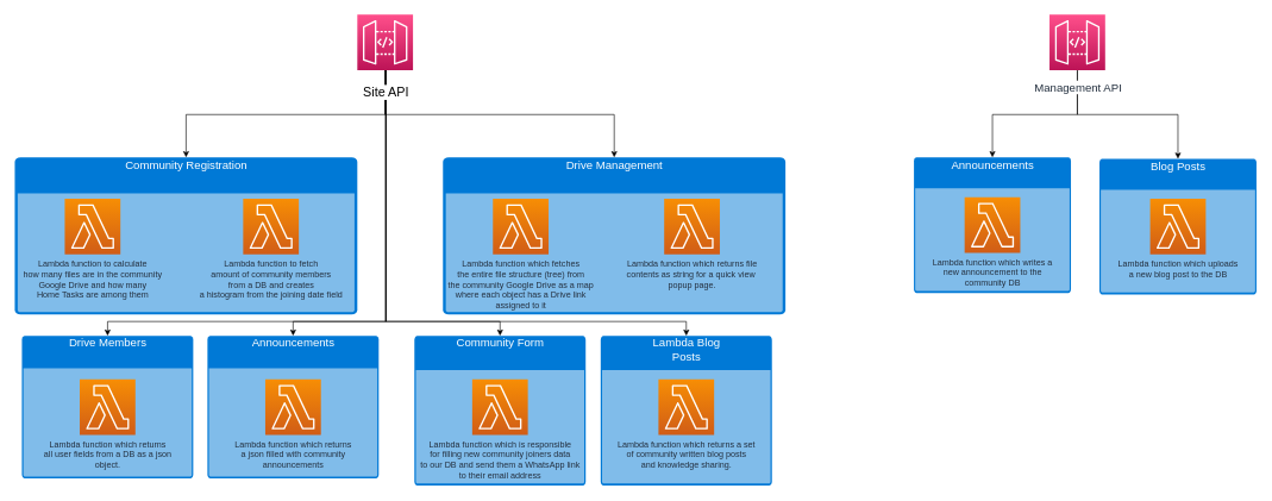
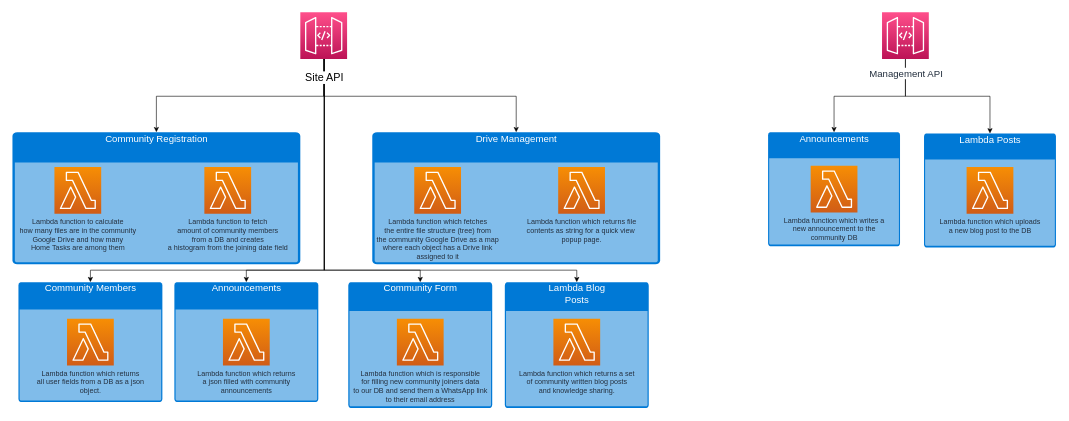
  <mxCell id="0" />
  <mxCell id="1" parent="0" />
  <mxCell id="2" value="&lt;font style=&quot;font-size: 16px;&quot;&gt;Community Registration&lt;/font&gt;" style="html=1;strokeColor=none;fillColor=#0079D6;labelPosition=center;verticalLabelPosition=middle;verticalAlign=top;align=center;fontSize=12;outlineConnect=0;spacingTop=-6;fontColor=#FFFFFF;sketch=0;shape=mxgraph.sitemap.page;" vertex="1" parent="1"><mxGeometry x="20" y="220" width="480" height="220" as="geometry" /></mxCell>
  <mxCell id="3" style="edgeStyle=orthogonalEdgeStyle;rounded=0;orthogonalLoop=1;jettySize=auto;html=1;fontSize=18;" edge="1" parent="1" source="10" target="2"><mxGeometry relative="1" as="geometry"><Array as="points"><mxPoint x="539" y="160" /><mxPoint x="260" y="160" /></Array></mxGeometry></mxCell>
  <mxCell id="4" style="edgeStyle=orthogonalEdgeStyle;rounded=0;orthogonalLoop=1;jettySize=auto;html=1;fontSize=18;" edge="1" parent="1" source="10" target="13"><mxGeometry relative="1" as="geometry"><Array as="points"><mxPoint x="539" y="160" /><mxPoint x="860" y="160" /></Array></mxGeometry></mxCell>
  <mxCell id="5" style="edgeStyle=orthogonalEdgeStyle;rounded=0;orthogonalLoop=1;jettySize=auto;html=1;exitX=0.5;exitY=1;exitDx=0;exitDy=0;exitPerimeter=0;entryX=0.5;entryY=0;entryDx=0;entryDy=0;entryPerimeter=0;fontSize=16;" edge="1" parent="1" source="10" target="18"><mxGeometry relative="1" as="geometry"><mxPoint x="505" y="98" as="sourcePoint" /><Array as="points"><mxPoint x="540" y="98" /><mxPoint x="540" y="450" /><mxPoint x="410" y="450" /></Array></mxGeometry></mxCell>
  <mxCell id="6" style="edgeStyle=orthogonalEdgeStyle;rounded=0;orthogonalLoop=1;jettySize=auto;html=1;fontSize=16;" edge="1" parent="1" target="16"><mxGeometry relative="1" as="geometry"><mxPoint x="540" y="98" as="sourcePoint" /><Array as="points"><mxPoint x="540" y="450" /><mxPoint x="150" y="450" /></Array></mxGeometry></mxCell>
  <mxCell id="7" style="edgeStyle=orthogonalEdgeStyle;rounded=0;orthogonalLoop=1;jettySize=auto;html=1;fontSize=16;" edge="1" parent="1" target="20"><mxGeometry relative="1" as="geometry"><mxPoint x="540" y="100" as="sourcePoint" /><Array as="points"><mxPoint x="540" y="98" /><mxPoint x="540" y="450" /><mxPoint x="700" y="450" /></Array></mxGeometry></mxCell>
  <mxCell id="8" style="edgeStyle=orthogonalEdgeStyle;rounded=0;orthogonalLoop=1;jettySize=auto;html=1;exitX=0.5;exitY=1;exitDx=0;exitDy=0;exitPerimeter=0;fontSize=16;" edge="1" parent="1" source="10" target="22"><mxGeometry relative="1" as="geometry"><mxPoint x="510" y="98" as="sourcePoint" /><Array as="points"><mxPoint x="540" y="98" /><mxPoint x="540" y="450" /><mxPoint x="961" y="450" /></Array></mxGeometry></mxCell>
  <mxCell id="9" value="&lt;span style=&quot;font-size: 18px;&quot;&gt;Site API&lt;/span&gt;" style="edgeLabel;html=1;align=center;verticalAlign=middle;resizable=0;points=[];fontSize=16;" vertex="1" connectable="0" parent="8"><mxGeometry x="-0.921" y="-1" relative="1" as="geometry"><mxPoint as="offset" /></mxGeometry></mxCell>
  <mxCell id="10" value="" style="sketch=0;points=[[0,0,0],[0.25,0,0],[0.5,0,0],[0.75,0,0],[1,0,0],[0,1,0],[0.25,1,0],[0.5,1,0],[0.75,1,0],[1,1,0],[0,0.25,0],[0,0.5,0],[0,0.75,0],[1,0.25,0],[1,0.5,0],[1,0.75,0]];outlineConnect=0;fontColor=#232F3E;gradientColor=#FF4F8B;gradientDirection=north;fillColor=#BC1356;strokeColor=#ffffff;dashed=0;verticalLabelPosition=bottom;verticalAlign=top;align=center;html=1;fontSize=12;fontStyle=0;aspect=fixed;shape=mxgraph.aws4.resourceIcon;resIcon=mxgraph.aws4.api_gateway;" vertex="1" parent="1"><mxGeometry x="500" y="20" width="78" height="78" as="geometry" /></mxCell>
  <mxCell id="11" value="Lambda function to calculate&lt;br&gt;how many files are in the community&lt;br&gt;Google Drive and how many &lt;br&gt;Home Tasks are among them" style="sketch=0;points=[[0,0,0],[0.25,0,0],[0.5,0,0],[0.75,0,0],[1,0,0],[0,1,0],[0.25,1,0],[0.5,1,0],[0.75,1,0],[1,1,0],[0,0.25,0],[0,0.5,0],[0,0.75,0],[1,0.25,0],[1,0.5,0],[1,0.75,0]];outlineConnect=0;fontColor=#232F3E;gradientColor=#F78E04;gradientDirection=north;fillColor=#D05C17;strokeColor=#ffffff;dashed=0;verticalLabelPosition=bottom;verticalAlign=top;align=center;html=1;fontSize=12;fontStyle=0;aspect=fixed;shape=mxgraph.aws4.resourceIcon;resIcon=mxgraph.aws4.lambda;" vertex="1" parent="1"><mxGeometry x="90" y="278" width="78" height="78" as="geometry" /></mxCell>
  <mxCell id="12" value="Lambda function to fetch &lt;br&gt;amount of community members &lt;br&gt;from a DB and creates&lt;br&gt;a histogram from the joining date field" style="sketch=0;points=[[0,0,0],[0.25,0,0],[0.5,0,0],[0.75,0,0],[1,0,0],[0,1,0],[0.25,1,0],[0.5,1,0],[0.75,1,0],[1,1,0],[0,0.25,0],[0,0.5,0],[0,0.75,0],[1,0.25,0],[1,0.5,0],[1,0.75,0]];outlineConnect=0;fontColor=#232F3E;gradientColor=#F78E04;gradientDirection=north;fillColor=#D05C17;strokeColor=#ffffff;dashed=0;verticalLabelPosition=bottom;verticalAlign=top;align=center;html=1;fontSize=12;fontStyle=0;aspect=fixed;shape=mxgraph.aws4.resourceIcon;resIcon=mxgraph.aws4.lambda;" vertex="1" parent="1"><mxGeometry x="340" y="278" width="78" height="78" as="geometry" /></mxCell>
  <mxCell id="13" value="&lt;font style=&quot;font-size: 16px;&quot;&gt;Drive Management&lt;/font&gt;" style="html=1;strokeColor=none;fillColor=#0079D6;labelPosition=center;verticalLabelPosition=middle;verticalAlign=top;align=center;fontSize=12;outlineConnect=0;spacingTop=-6;fontColor=#FFFFFF;sketch=0;shape=mxgraph.sitemap.page;" vertex="1" parent="1"><mxGeometry x="620" y="220" width="480" height="220" as="geometry" /></mxCell>
  <mxCell id="14" value="Lambda function which fetches&lt;br&gt;the entire file structure (tree) from&lt;br&gt;the community Google Drive as a map&lt;br&gt;where each object has a Drive link&lt;br&gt;assigned to it" style="sketch=0;points=[[0,0,0],[0.25,0,0],[0.5,0,0],[0.75,0,0],[1,0,0],[0,1,0],[0.25,1,0],[0.5,1,0],[0.75,1,0],[1,1,0],[0,0.25,0],[0,0.5,0],[0,0.75,0],[1,0.25,0],[1,0.5,0],[1,0.75,0]];outlineConnect=0;fontColor=#232F3E;gradientColor=#F78E04;gradientDirection=north;fillColor=#D05C17;strokeColor=#ffffff;dashed=0;verticalLabelPosition=bottom;verticalAlign=top;align=center;html=1;fontSize=12;fontStyle=0;aspect=fixed;shape=mxgraph.aws4.resourceIcon;resIcon=mxgraph.aws4.lambda;" vertex="1" parent="1"><mxGeometry x="690" y="278" width="78" height="78" as="geometry" /></mxCell>
  <mxCell id="15" value="Lambda function which returns file&lt;br&gt;contents as string for a quick view&amp;nbsp;&lt;br&gt;popup page." style="sketch=0;points=[[0,0,0],[0.25,0,0],[0.5,0,0],[0.75,0,0],[1,0,0],[0,1,0],[0.25,1,0],[0.5,1,0],[0.75,1,0],[1,1,0],[0,0.25,0],[0,0.5,0],[0,0.75,0],[1,0.25,0],[1,0.5,0],[1,0.75,0]];outlineConnect=0;fontColor=#232F3E;gradientColor=#F78E04;gradientDirection=north;fillColor=#D05C17;strokeColor=#ffffff;dashed=0;verticalLabelPosition=bottom;verticalAlign=top;align=center;html=1;fontSize=12;fontStyle=0;aspect=fixed;shape=mxgraph.aws4.resourceIcon;resIcon=mxgraph.aws4.lambda;" vertex="1" parent="1"><mxGeometry x="930" y="278" width="78" height="78" as="geometry" /></mxCell>
- <mxCell id="16" value="&lt;font style=&quot;font-size: 16px;&quot;&gt;Drive Members&lt;/font&gt;" style="html=1;strokeColor=none;fillColor=#0079D6;labelPosition=center;verticalLabelPosition=middle;verticalAlign=top;align=center;fontSize=12;outlineConnect=0;spacingTop=-6;fontColor=#FFFFFF;sketch=0;shape=mxgraph.sitemap.page;" vertex="1" parent="1"><mxGeometry x="30" y="470" width="240" height="200" as="geometry" /></mxCell>
+ <mxCell id="16" value="&lt;font style=&quot;font-size: 16px;&quot;&gt;Community Members&lt;/font&gt;" style="html=1;strokeColor=none;fillColor=#0079D6;labelPosition=center;verticalLabelPosition=middle;verticalAlign=top;align=center;fontSize=12;outlineConnect=0;spacingTop=-6;fontColor=#FFFFFF;sketch=0;shape=mxgraph.sitemap.page;" vertex="1" parent="1"><mxGeometry x="30" y="470" width="240" height="200" as="geometry" /></mxCell>
  <mxCell id="17" value="Lambda function which returns&lt;br&gt;all user fields from a DB as a json&lt;br&gt;object." style="sketch=0;points=[[0,0,0],[0.25,0,0],[0.5,0,0],[0.75,0,0],[1,0,0],[0,1,0],[0.25,1,0],[0.5,1,0],[0.75,1,0],[1,1,0],[0,0.25,0],[0,0.5,0],[0,0.75,0],[1,0.25,0],[1,0.5,0],[1,0.75,0]];outlineConnect=0;fontColor=#232F3E;gradientColor=#F78E04;gradientDirection=north;fillColor=#D05C17;strokeColor=#ffffff;dashed=0;verticalLabelPosition=bottom;verticalAlign=top;align=center;html=1;fontSize=12;fontStyle=0;aspect=fixed;shape=mxgraph.aws4.resourceIcon;resIcon=mxgraph.aws4.lambda;" vertex="1" parent="1"><mxGeometry x="111" y="531" width="78" height="78" as="geometry" /></mxCell>
  <mxCell id="18" value="&lt;font style=&quot;font-size: 16px;&quot;&gt;Announcements&lt;/font&gt;" style="html=1;strokeColor=none;fillColor=#0079D6;labelPosition=center;verticalLabelPosition=middle;verticalAlign=top;align=center;fontSize=12;outlineConnect=0;spacingTop=-6;fontColor=#FFFFFF;sketch=0;shape=mxgraph.sitemap.page;" vertex="1" parent="1"><mxGeometry x="290" y="470" width="240" height="200" as="geometry" /></mxCell>
  <mxCell id="19" value="Lambda function which returns&lt;br&gt;a json filled with community&lt;br&gt;announcements" style="sketch=0;points=[[0,0,0],[0.25,0,0],[0.5,0,0],[0.75,0,0],[1,0,0],[0,1,0],[0.25,1,0],[0.5,1,0],[0.75,1,0],[1,1,0],[0,0.25,0],[0,0.5,0],[0,0.75,0],[1,0.25,0],[1,0.5,0],[1,0.75,0]];outlineConnect=0;fontColor=#232F3E;gradientColor=#F78E04;gradientDirection=north;fillColor=#D05C17;strokeColor=#ffffff;dashed=0;verticalLabelPosition=bottom;verticalAlign=top;align=center;html=1;fontSize=12;fontStyle=0;aspect=fixed;shape=mxgraph.aws4.resourceIcon;resIcon=mxgraph.aws4.lambda;" vertex="1" parent="1"><mxGeometry x="371" y="531" width="78" height="78" as="geometry" /></mxCell>
  <mxCell id="20" value="&lt;font style=&quot;font-size: 16px;&quot;&gt;Community Form&lt;/font&gt;" style="html=1;strokeColor=none;fillColor=#0079D6;labelPosition=center;verticalLabelPosition=middle;verticalAlign=top;align=center;fontSize=12;outlineConnect=0;spacingTop=-6;fontColor=#FFFFFF;sketch=0;shape=mxgraph.sitemap.page;" vertex="1" parent="1"><mxGeometry x="580" y="470" width="240" height="210" as="geometry" /></mxCell>
  <mxCell id="21" value="Lambda function which is responsible&lt;br&gt;for filling new community joiners data&lt;br&gt;to our DB and send them a WhatsApp link&lt;br&gt;to their email address" style="sketch=0;points=[[0,0,0],[0.25,0,0],[0.5,0,0],[0.75,0,0],[1,0,0],[0,1,0],[0.25,1,0],[0.5,1,0],[0.75,1,0],[1,1,0],[0,0.25,0],[0,0.5,0],[0,0.75,0],[1,0.25,0],[1,0.5,0],[1,0.75,0]];outlineConnect=0;fontColor=#232F3E;gradientColor=#F78E04;gradientDirection=north;fillColor=#D05C17;strokeColor=#ffffff;dashed=0;verticalLabelPosition=bottom;verticalAlign=top;align=center;html=1;fontSize=12;fontStyle=0;aspect=fixed;shape=mxgraph.aws4.resourceIcon;resIcon=mxgraph.aws4.lambda;" vertex="1" parent="1"><mxGeometry x="661" y="531" width="78" height="78" as="geometry" /></mxCell>
  <mxCell id="22" value="&lt;font style=&quot;font-size: 16px;&quot;&gt;Lambda Blog&lt;br&gt;Posts&lt;br&gt;&lt;/font&gt;" style="html=1;strokeColor=none;fillColor=#0079D6;labelPosition=center;verticalLabelPosition=middle;verticalAlign=top;align=center;fontSize=12;outlineConnect=0;spacingTop=-6;fontColor=#FFFFFF;sketch=0;shape=mxgraph.sitemap.page;" vertex="1" parent="1"><mxGeometry x="841" y="470" width="240" height="210" as="geometry" /></mxCell>
  <mxCell id="23" value="Lambda function which returns a set&lt;br&gt;of community written blog posts&lt;br&gt;and knowledge sharing." style="sketch=0;points=[[0,0,0],[0.25,0,0],[0.5,0,0],[0.75,0,0],[1,0,0],[0,1,0],[0.25,1,0],[0.5,1,0],[0.75,1,0],[1,1,0],[0,0.25,0],[0,0.5,0],[0,0.75,0],[1,0.25,0],[1,0.5,0],[1,0.75,0]];outlineConnect=0;fontColor=#232F3E;gradientColor=#F78E04;gradientDirection=north;fillColor=#D05C17;strokeColor=#ffffff;dashed=0;verticalLabelPosition=bottom;verticalAlign=top;align=center;html=1;fontSize=12;fontStyle=0;aspect=fixed;shape=mxgraph.aws4.resourceIcon;resIcon=mxgraph.aws4.lambda;" vertex="1" parent="1"><mxGeometry x="922" y="531" width="78" height="78" as="geometry" /></mxCell>
  <mxCell id="24" style="edgeStyle=orthogonalEdgeStyle;rounded=0;orthogonalLoop=1;jettySize=auto;html=1;fontSize=16;" edge="1" parent="1" source="27" target="28"><mxGeometry relative="1" as="geometry"><Array as="points"><mxPoint x="1509" y="160" /><mxPoint x="1390" y="160" /></Array></mxGeometry></mxCell>
  <mxCell id="25" style="edgeStyle=orthogonalEdgeStyle;rounded=0;orthogonalLoop=1;jettySize=auto;html=1;exitX=0.5;exitY=1;exitDx=0;exitDy=0;exitPerimeter=0;entryX=0.5;entryY=0;entryDx=0;entryDy=0;entryPerimeter=0;fontSize=16;" edge="1" parent="1" source="27" target="30"><mxGeometry relative="1" as="geometry" /></mxCell>
  <mxCell id="26" value="&lt;span style=&quot;color: rgb(35, 47, 62);&quot;&gt;Management API&lt;/span&gt;" style="edgeLabel;html=1;align=center;verticalAlign=middle;resizable=0;points=[];fontSize=16;" vertex="1" connectable="0" parent="25"><mxGeometry x="-0.818" relative="1" as="geometry"><mxPoint y="-1" as="offset" /></mxGeometry></mxCell>
  <mxCell id="27" value="" style="sketch=0;points=[[0,0,0],[0.25,0,0],[0.5,0,0],[0.75,0,0],[1,0,0],[0,1,0],[0.25,1,0],[0.5,1,0],[0.75,1,0],[1,1,0],[0,0.25,0],[0,0.5,0],[0,0.75,0],[1,0.25,0],[1,0.5,0],[1,0.75,0]];outlineConnect=0;fontColor=#232F3E;gradientColor=#FF4F8B;gradientDirection=north;fillColor=#BC1356;strokeColor=#ffffff;dashed=0;verticalLabelPosition=bottom;verticalAlign=top;align=center;html=1;fontSize=12;fontStyle=0;aspect=fixed;shape=mxgraph.aws4.resourceIcon;resIcon=mxgraph.aws4.api_gateway;" vertex="1" parent="1"><mxGeometry x="1470" y="20" width="78" height="78" as="geometry" /></mxCell>
  <mxCell id="28" value="&lt;font style=&quot;font-size: 16px;&quot;&gt;Announcements&lt;/font&gt;" style="html=1;strokeColor=none;fillColor=#0079D6;labelPosition=center;verticalLabelPosition=middle;verticalAlign=top;align=center;fontSize=12;outlineConnect=0;spacingTop=-6;fontColor=#FFFFFF;sketch=0;shape=mxgraph.sitemap.page;" vertex="1" parent="1"><mxGeometry x="1280" y="220" width="220" height="190" as="geometry" /></mxCell>
  <mxCell id="29" value="Lambda function which writes a&lt;br&gt;new announcement to the &lt;br&gt;community DB" style="sketch=0;points=[[0,0,0],[0.25,0,0],[0.5,0,0],[0.75,0,0],[1,0,0],[0,1,0],[0.25,1,0],[0.5,1,0],[0.75,1,0],[1,1,0],[0,0.25,0],[0,0.5,0],[0,0.75,0],[1,0.25,0],[1,0.5,0],[1,0.75,0]];outlineConnect=0;fontColor=#232F3E;gradientColor=#F78E04;gradientDirection=north;fillColor=#D05C17;strokeColor=#ffffff;dashed=0;verticalLabelPosition=bottom;verticalAlign=top;align=center;html=1;fontSize=12;fontStyle=0;aspect=fixed;shape=mxgraph.aws4.resourceIcon;resIcon=mxgraph.aws4.lambda;" vertex="1" parent="1"><mxGeometry x="1351" y="276" width="78" height="78" as="geometry" /></mxCell>
- <mxCell id="30" value="&lt;font style=&quot;font-size: 16px;&quot;&gt;Blog Posts&lt;/font&gt;" style="html=1;strokeColor=none;fillColor=#0079D6;labelPosition=center;verticalLabelPosition=middle;verticalAlign=top;align=center;fontSize=12;outlineConnect=0;spacingTop=-6;fontColor=#FFFFFF;sketch=0;shape=mxgraph.sitemap.page;" vertex="1" parent="1"><mxGeometry x="1540" y="222" width="220" height="190" as="geometry" /></mxCell>
+ <mxCell id="30" value="&lt;font style=&quot;font-size: 16px;&quot;&gt;Lambda Posts&lt;/font&gt;" style="html=1;strokeColor=none;fillColor=#0079D6;labelPosition=center;verticalLabelPosition=middle;verticalAlign=top;align=center;fontSize=12;outlineConnect=0;spacingTop=-6;fontColor=#FFFFFF;sketch=0;shape=mxgraph.sitemap.page;" vertex="1" parent="1"><mxGeometry x="1540" y="222" width="220" height="190" as="geometry" /></mxCell>
  <mxCell id="31" value="Lambda function which uploads&lt;br&gt;a new blog post to the DB" style="sketch=0;points=[[0,0,0],[0.25,0,0],[0.5,0,0],[0.75,0,0],[1,0,0],[0,1,0],[0.25,1,0],[0.5,1,0],[0.75,1,0],[1,1,0],[0,0.25,0],[0,0.5,0],[0,0.75,0],[1,0.25,0],[1,0.5,0],[1,0.75,0]];outlineConnect=0;fontColor=#232F3E;gradientColor=#F78E04;gradientDirection=north;fillColor=#D05C17;strokeColor=#ffffff;dashed=0;verticalLabelPosition=bottom;verticalAlign=top;align=center;html=1;fontSize=12;fontStyle=0;aspect=fixed;shape=mxgraph.aws4.resourceIcon;resIcon=mxgraph.aws4.lambda;" vertex="1" parent="1"><mxGeometry x="1611" y="278" width="78" height="78" as="geometry" /></mxCell>
